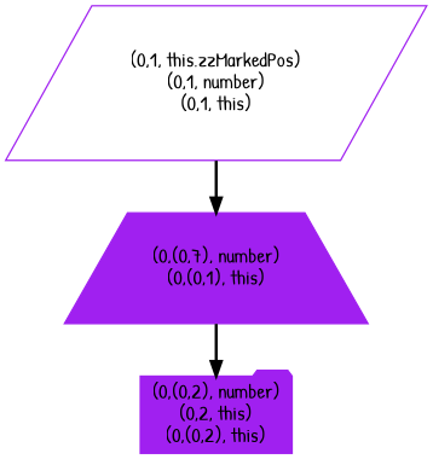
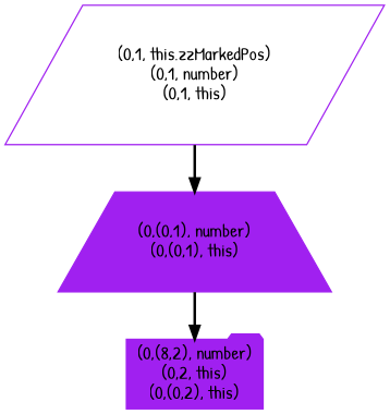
  digraph {
    fontname="Patrick Hand"
    node [color=purple fontname="Patrick Hand" style=filled]
    edge [fontname="Patrick Hand" style=bold]
-   n1 [label="(0,(0,2), number)\n(0,2, this)\n(0,(0,2), this)" shape=folder]
-   n2 [label="(0,(0,7), number)\n(0,(0,1), this)" shape=trapezium]
+   n1 [label="(0,(8,2), number)\n(0,2, this)\n(0,(0,2), this)" shape=folder]
+   n2 [label="(0,(0,1), number)\n(0,(0,1), this)" shape=trapezium]
    n3 [label="(0,1, this.zzMarkedPos)\n(0,1, number)\n(0,1, this)" shape=parallelogram style=""]
    n2 -> n1
    n3 -> n2
  }
